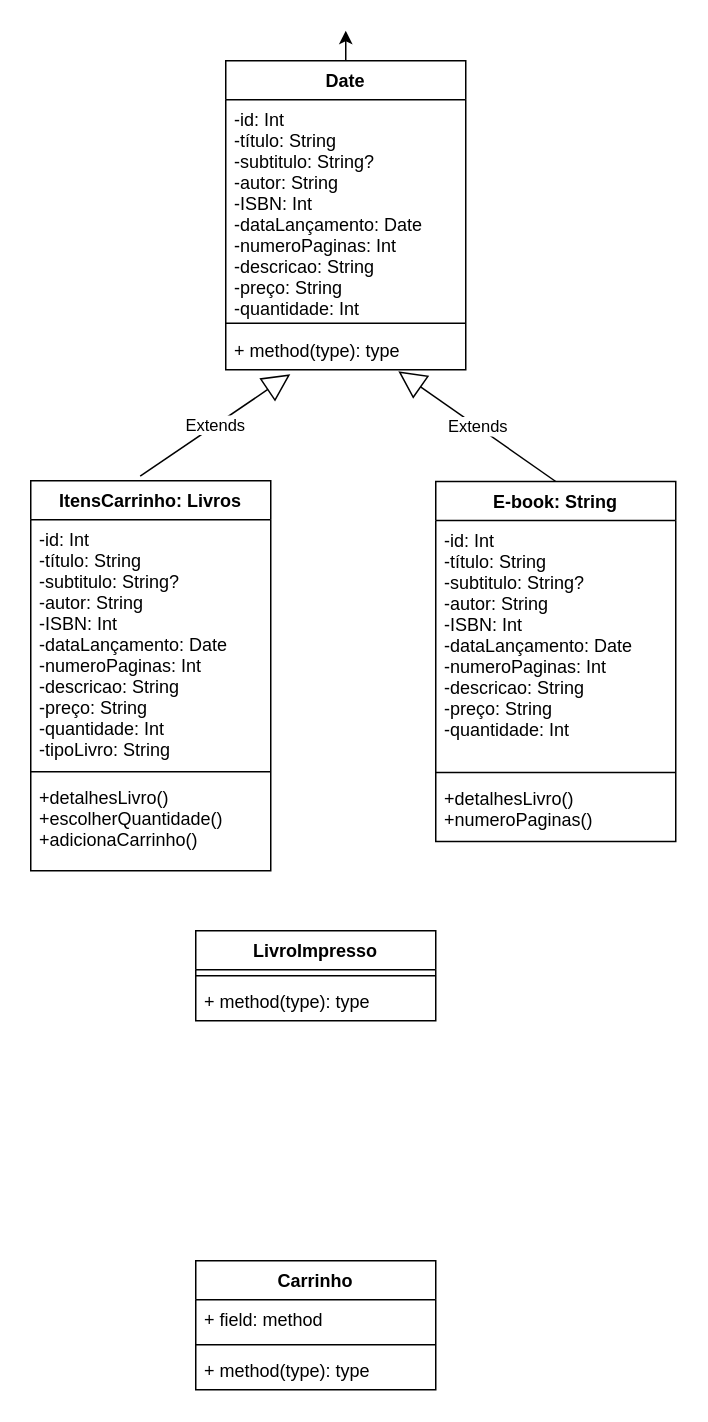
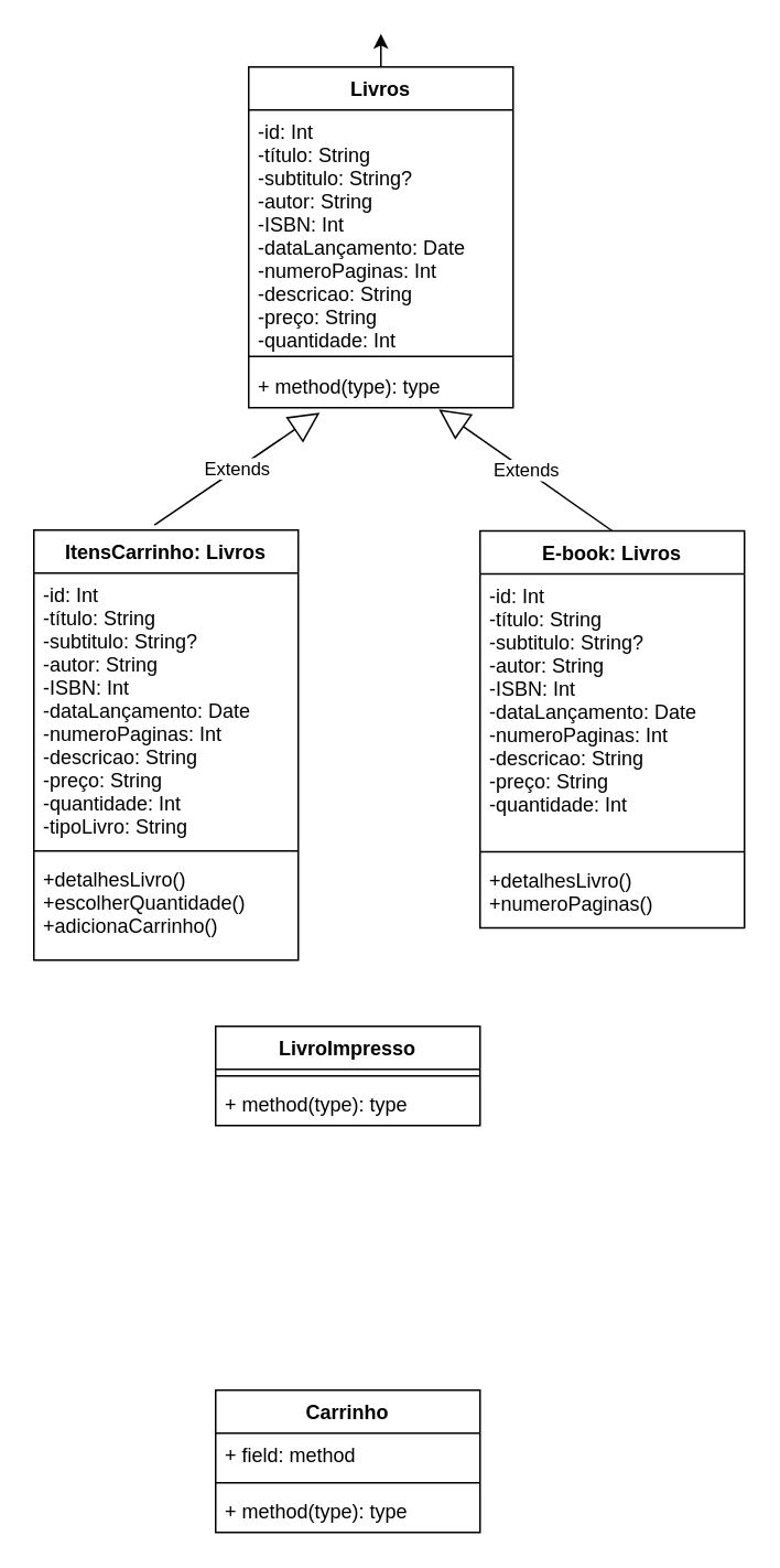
  <mxCell id="0" />
  <mxCell id="1" parent="0" />
  <mxCell id="2" style="edgeStyle=orthogonalEdgeStyle;rounded=0;orthogonalLoop=1;jettySize=auto;html=1;exitX=0.5;exitY=0;exitDx=0;exitDy=0;" edge="1" parent="1" source="3"><mxGeometry relative="1" as="geometry"><mxPoint x="230" y="20" as="targetPoint" /></mxGeometry></mxCell>
- <mxCell id="3" value="Date" style="swimlane;fontStyle=1;align=center;verticalAlign=top;childLayout=stackLayout;horizontal=1;startSize=26;horizontalStack=0;resizeParent=1;resizeParentMax=0;resizeLast=0;collapsible=1;marginBottom=0;" vertex="1" parent="1"><mxGeometry x="150" y="40" width="160" height="206" as="geometry" /></mxCell>
+ <mxCell id="3" value="Livros" style="swimlane;fontStyle=1;align=center;verticalAlign=top;childLayout=stackLayout;horizontal=1;startSize=26;horizontalStack=0;resizeParent=1;resizeParentMax=0;resizeLast=0;collapsible=1;marginBottom=0;" vertex="1" parent="1"><mxGeometry x="150" y="40" width="160" height="206" as="geometry" /></mxCell>
  <mxCell id="4" value="-id: Int&#10;-título: String&#10;-subtitulo: String?&#10;-autor: String&#10;-ISBN: Int&#10;-dataLançamento: Date&#10;-numeroPaginas: Int&#10;-descricao: String&#10;-preço: String&#10;-quantidade: Int" style="text;strokeColor=none;fillColor=none;align=left;verticalAlign=top;spacingLeft=4;spacingRight=4;overflow=hidden;rotatable=0;points=[[0,0.5],[1,0.5]];portConstraint=eastwest;" vertex="1" parent="3"><mxGeometry y="26" width="160" height="144" as="geometry" /></mxCell>
  <mxCell id="5" value="" style="line;strokeWidth=1;fillColor=none;align=left;verticalAlign=middle;spacingTop=-1;spacingLeft=3;spacingRight=3;rotatable=0;labelPosition=right;points=[];portConstraint=eastwest;" vertex="1" parent="3"><mxGeometry y="170" width="160" height="10" as="geometry" /></mxCell>
  <mxCell id="6" value="+ method(type): type" style="text;strokeColor=none;fillColor=none;align=left;verticalAlign=top;spacingLeft=4;spacingRight=4;overflow=hidden;rotatable=0;points=[[0,0.5],[1,0.5]];portConstraint=eastwest;" vertex="1" parent="3"><mxGeometry y="180" width="160" height="26" as="geometry" /></mxCell>
  <mxCell id="7" value="ItensCarrinho: Livros" style="swimlane;fontStyle=1;align=center;verticalAlign=top;childLayout=stackLayout;horizontal=1;startSize=26;horizontalStack=0;resizeParent=1;resizeParentMax=0;resizeLast=0;collapsible=1;marginBottom=0;" vertex="1" parent="1"><mxGeometry x="20" y="320" width="160" height="260" as="geometry" /></mxCell>
  <mxCell id="8" value="-id: Int&#10;-título: String&#10;-subtitulo: String?&#10;-autor: String&#10;-ISBN: Int&#10;-dataLançamento: Date&#10;-numeroPaginas: Int&#10;-descricao: String&#10;-preço: String&#10;-quantidade: Int&#10;-tipoLivro: String" style="text;strokeColor=none;fillColor=none;align=left;verticalAlign=top;spacingLeft=4;spacingRight=4;overflow=hidden;rotatable=0;points=[[0,0.5],[1,0.5]];portConstraint=eastwest;" vertex="1" parent="7"><mxGeometry y="26" width="160" height="164" as="geometry" /></mxCell>
  <mxCell id="9" value="" style="line;strokeWidth=1;fillColor=none;align=left;verticalAlign=middle;spacingTop=-1;spacingLeft=3;spacingRight=3;rotatable=0;labelPosition=right;points=[];portConstraint=eastwest;" vertex="1" parent="7"><mxGeometry y="190" width="160" height="8" as="geometry" /></mxCell>
  <mxCell id="10" value="+detalhesLivro()&#10;+escolherQuantidade()&#10;+adicionaCarrinho()&#10;" style="text;strokeColor=none;fillColor=none;align=left;verticalAlign=top;spacingLeft=4;spacingRight=4;overflow=hidden;rotatable=0;points=[[0,0.5],[1,0.5]];portConstraint=eastwest;" vertex="1" parent="7"><mxGeometry y="198" width="160" height="62" as="geometry" /></mxCell>
- <mxCell id="11" value="E-book: String" style="swimlane;fontStyle=1;align=center;verticalAlign=top;childLayout=stackLayout;horizontal=1;startSize=26;horizontalStack=0;resizeParent=1;resizeParentMax=0;resizeLast=0;collapsible=1;marginBottom=0;" vertex="1" parent="1"><mxGeometry x="290" y="320.5" width="160" height="240" as="geometry" /></mxCell>
+ <mxCell id="11" value="E-book: Livros" style="swimlane;fontStyle=1;align=center;verticalAlign=top;childLayout=stackLayout;horizontal=1;startSize=26;horizontalStack=0;resizeParent=1;resizeParentMax=0;resizeLast=0;collapsible=1;marginBottom=0;" vertex="1" parent="1"><mxGeometry x="290" y="320.5" width="160" height="240" as="geometry" /></mxCell>
  <mxCell id="12" value="-id: Int&#10;-título: String&#10;-subtitulo: String?&#10;-autor: String&#10;-ISBN: Int&#10;-dataLançamento: Date&#10;-numeroPaginas: Int&#10;-descricao: String&#10;-preço: String&#10;-quantidade: Int" style="text;strokeColor=none;fillColor=none;align=left;verticalAlign=top;spacingLeft=4;spacingRight=4;overflow=hidden;rotatable=0;points=[[0,0.5],[1,0.5]];portConstraint=eastwest;" vertex="1" parent="11"><mxGeometry y="26" width="160" height="164" as="geometry" /></mxCell>
  <mxCell id="13" value="" style="line;strokeWidth=1;fillColor=none;align=left;verticalAlign=middle;spacingTop=-1;spacingLeft=3;spacingRight=3;rotatable=0;labelPosition=right;points=[];portConstraint=eastwest;" vertex="1" parent="11"><mxGeometry y="190" width="160" height="8" as="geometry" /></mxCell>
  <mxCell id="14" value="+detalhesLivro()&#10;+numeroPaginas()&#10;" style="text;strokeColor=none;fillColor=none;align=left;verticalAlign=top;spacingLeft=4;spacingRight=4;overflow=hidden;rotatable=0;points=[[0,0.5],[1,0.5]];portConstraint=eastwest;" vertex="1" parent="11"><mxGeometry y="198" width="160" height="42" as="geometry" /></mxCell>
  <mxCell id="15" value="Extends" style="endArrow=block;endSize=16;endFill=0;html=1;rounded=0;exitX=0.456;exitY=-0.012;exitDx=0;exitDy=0;exitPerimeter=0;entryX=0.269;entryY=1.115;entryDx=0;entryDy=0;entryPerimeter=0;" edge="1" parent="1" source="7" target="6"><mxGeometry width="160" relative="1" as="geometry"><mxPoint x="160" y="310" as="sourcePoint" /><mxPoint x="320" y="310" as="targetPoint" /></mxGeometry></mxCell>
  <mxCell id="16" value="Extends" style="endArrow=block;endSize=16;endFill=0;html=1;rounded=0;entryX=0.719;entryY=1.038;entryDx=0;entryDy=0;entryPerimeter=0;exitX=0.5;exitY=0;exitDx=0;exitDy=0;" edge="1" parent="1" source="11" target="6"><mxGeometry width="160" relative="1" as="geometry"><mxPoint x="330" y="190" as="sourcePoint" /><mxPoint x="430" y="170" as="targetPoint" /></mxGeometry></mxCell>
  <mxCell id="17" value="LivroImpresso" style="swimlane;fontStyle=1;align=center;verticalAlign=top;childLayout=stackLayout;horizontal=1;startSize=26;horizontalStack=0;resizeParent=1;resizeParentMax=0;resizeLast=0;collapsible=1;marginBottom=0;" vertex="1" parent="1"><mxGeometry x="130" y="620" width="160" height="60" as="geometry" /></mxCell>
  <mxCell id="18" value="" style="line;strokeWidth=1;fillColor=none;align=left;verticalAlign=middle;spacingTop=-1;spacingLeft=3;spacingRight=3;rotatable=0;labelPosition=right;points=[];portConstraint=eastwest;" vertex="1" parent="17"><mxGeometry y="26" width="160" height="8" as="geometry" /></mxCell>
  <mxCell id="19" value="+ method(type): type" style="text;strokeColor=none;fillColor=none;align=left;verticalAlign=top;spacingLeft=4;spacingRight=4;overflow=hidden;rotatable=0;points=[[0,0.5],[1,0.5]];portConstraint=eastwest;" vertex="1" parent="17"><mxGeometry y="34" width="160" height="26" as="geometry" /></mxCell>
  <mxCell id="20" value="Carrinho" style="swimlane;fontStyle=1;align=center;verticalAlign=top;childLayout=stackLayout;horizontal=1;startSize=26;horizontalStack=0;resizeParent=1;resizeParentMax=0;resizeLast=0;collapsible=1;marginBottom=0;" vertex="1" parent="1"><mxGeometry x="130" y="840" width="160" height="86" as="geometry" /></mxCell>
  <mxCell id="21" value="+ field: method" style="text;strokeColor=none;fillColor=none;align=left;verticalAlign=top;spacingLeft=4;spacingRight=4;overflow=hidden;rotatable=0;points=[[0,0.5],[1,0.5]];portConstraint=eastwest;" vertex="1" parent="20"><mxGeometry y="26" width="160" height="26" as="geometry" /></mxCell>
  <mxCell id="22" value="" style="line;strokeWidth=1;fillColor=none;align=left;verticalAlign=middle;spacingTop=-1;spacingLeft=3;spacingRight=3;rotatable=0;labelPosition=right;points=[];portConstraint=eastwest;" vertex="1" parent="20"><mxGeometry y="52" width="160" height="8" as="geometry" /></mxCell>
  <mxCell id="23" value="+ method(type): type" style="text;strokeColor=none;fillColor=none;align=left;verticalAlign=top;spacingLeft=4;spacingRight=4;overflow=hidden;rotatable=0;points=[[0,0.5],[1,0.5]];portConstraint=eastwest;" vertex="1" parent="20"><mxGeometry y="60" width="160" height="26" as="geometry" /></mxCell>
